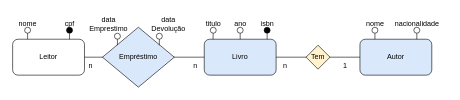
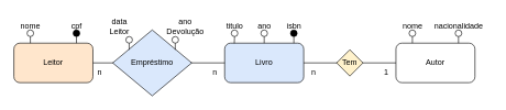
  <mxCell id="0" />
  <mxCell id="1" parent="0" />
  <mxCell id="2" value="Livro" style="rounded=1;whiteSpace=wrap;html=1;fillColor=#dae8fc;" parent="1" vertex="1"><mxGeometry x="340" y="65" width="120" height="60" as="geometry" /></mxCell>
- <mxCell id="3" value="Autor" style="rounded=1;whiteSpace=wrap;html=1;fillColor=#dae8fc;" parent="1" vertex="1"><mxGeometry x="600" y="65" width="120" height="60" as="geometry" /></mxCell>
- <mxCell id="4" value="Leitor" style="rounded=1;whiteSpace=wrap;html=1;" parent="1" vertex="1"><mxGeometry x="20" y="65" width="120" height="60" as="geometry" /></mxCell>
+ <mxCell id="3" value="Autor" style="rounded=1;whiteSpace=wrap;html=1;" parent="1" vertex="1"><mxGeometry x="600" y="65" width="120" height="60" as="geometry" /></mxCell>
+ <mxCell id="4" value="Leitor" style="rounded=1;whiteSpace=wrap;html=1;fillColor=#ffe6cc;" parent="1" vertex="1"><mxGeometry x="20" y="65" width="120" height="60" as="geometry" /></mxCell>
  <mxCell id="5" value="" style="ellipse;whiteSpace=wrap;html=1;aspect=fixed;" vertex="1" parent="1"><mxGeometry x="350" y="45" width="10" height="10" as="geometry" /></mxCell>
  <mxCell id="6" value="" style="endArrow=none;html=1;rounded=0;entryX=0.5;entryY=1;entryDx=0;entryDy=0;exitX=0.122;exitY=0.004;exitDx=0;exitDy=0;exitPerimeter=0;" edge="1" parent="1" source="2" target="5"><mxGeometry width="50" height="50" relative="1" as="geometry"><mxPoint x="370" y="65" as="sourcePoint" /><mxPoint x="420" y="15" as="targetPoint" /></mxGeometry></mxCell>
  <mxCell id="7" value="titulo" style="text;html=1;align=center;verticalAlign=middle;resizable=0;points=[];autosize=1;strokeColor=none;fillColor=none;" vertex="1" parent="1"><mxGeometry x="330" y="25" width="50" height="30" as="geometry" /></mxCell>
  <mxCell id="8" value="" style="ellipse;whiteSpace=wrap;html=1;aspect=fixed;" vertex="1" parent="1"><mxGeometry x="395" y="45" width="10" height="10" as="geometry" /></mxCell>
  <mxCell id="9" value="" style="endArrow=none;html=1;rounded=0;entryX=0.5;entryY=1;entryDx=0;entryDy=0;exitX=0.122;exitY=0.004;exitDx=0;exitDy=0;exitPerimeter=0;" edge="1" parent="1" target="8"><mxGeometry width="50" height="50" relative="1" as="geometry"><mxPoint x="400" y="65" as="sourcePoint" /><mxPoint x="465" y="15" as="targetPoint" /></mxGeometry></mxCell>
  <mxCell id="10" value="" style="ellipse;whiteSpace=wrap;html=1;aspect=fixed;fillColor=#000000;" vertex="1" parent="1"><mxGeometry x="440" y="45" width="10" height="10" as="geometry" /></mxCell>
  <mxCell id="11" value="" style="endArrow=none;html=1;rounded=0;entryX=0.5;entryY=1;entryDx=0;entryDy=0;exitX=0.122;exitY=0.004;exitDx=0;exitDy=0;exitPerimeter=0;" edge="1" parent="1" target="10"><mxGeometry width="50" height="50" relative="1" as="geometry"><mxPoint x="445" y="65" as="sourcePoint" /><mxPoint x="510" y="15" as="targetPoint" /></mxGeometry></mxCell>
  <mxCell id="12" value="ano" style="text;html=1;align=center;verticalAlign=middle;resizable=0;points=[];autosize=1;strokeColor=none;fillColor=none;" vertex="1" parent="1"><mxGeometry x="380" y="25" width="40" height="30" as="geometry" /></mxCell>
  <mxCell id="13" value="isbn" style="text;html=1;align=center;verticalAlign=middle;resizable=0;points=[];autosize=1;strokeColor=none;fillColor=none;" vertex="1" parent="1"><mxGeometry x="420" y="25" width="50" height="30" as="geometry" /></mxCell>
  <mxCell id="14" value="" style="ellipse;whiteSpace=wrap;html=1;aspect=fixed;" vertex="1" parent="1"><mxGeometry x="620" y="45" width="10" height="10" as="geometry" /></mxCell>
  <mxCell id="15" value="" style="endArrow=none;html=1;rounded=0;entryX=0.5;entryY=1;entryDx=0;entryDy=0;exitX=0.122;exitY=0.004;exitDx=0;exitDy=0;exitPerimeter=0;" edge="1" parent="1" target="14"><mxGeometry width="50" height="50" relative="1" as="geometry"><mxPoint x="625" y="65" as="sourcePoint" /><mxPoint x="690" y="15" as="targetPoint" /></mxGeometry></mxCell>
  <mxCell id="16" value="" style="ellipse;whiteSpace=wrap;html=1;aspect=fixed;" vertex="1" parent="1"><mxGeometry x="690" y="45" width="10" height="10" as="geometry" /></mxCell>
  <mxCell id="17" value="" style="endArrow=none;html=1;rounded=0;entryX=0.5;entryY=1;entryDx=0;entryDy=0;exitX=0.122;exitY=0.004;exitDx=0;exitDy=0;exitPerimeter=0;" edge="1" parent="1" target="16"><mxGeometry width="50" height="50" relative="1" as="geometry"><mxPoint x="695" y="65" as="sourcePoint" /><mxPoint x="760" y="15" as="targetPoint" /></mxGeometry></mxCell>
  <mxCell id="18" value="nome" style="text;html=1;align=center;verticalAlign=middle;resizable=0;points=[];autosize=1;strokeColor=none;fillColor=none;" vertex="1" parent="1"><mxGeometry x="600" y="25" width="50" height="30" as="geometry" /></mxCell>
  <mxCell id="19" value="nacionalidade" style="text;html=1;align=center;verticalAlign=middle;resizable=0;points=[];autosize=1;strokeColor=none;fillColor=none;" vertex="1" parent="1"><mxGeometry x="645" y="25" width="100" height="30" as="geometry" /></mxCell>
  <mxCell id="20" value="" style="ellipse;whiteSpace=wrap;html=1;aspect=fixed;" vertex="1" parent="1"><mxGeometry x="40" y="45" width="10" height="10" as="geometry" /></mxCell>
  <mxCell id="21" value="" style="endArrow=none;html=1;rounded=0;entryX=0.5;entryY=1;entryDx=0;entryDy=0;exitX=0.122;exitY=0.004;exitDx=0;exitDy=0;exitPerimeter=0;" edge="1" parent="1" target="20"><mxGeometry width="50" height="50" relative="1" as="geometry"><mxPoint x="45" y="65" as="sourcePoint" /><mxPoint x="110" y="15" as="targetPoint" /></mxGeometry></mxCell>
  <mxCell id="22" value="" style="ellipse;whiteSpace=wrap;html=1;aspect=fixed;fillColor=#000000;" vertex="1" parent="1"><mxGeometry x="110" y="45" width="10" height="10" as="geometry" /></mxCell>
  <mxCell id="23" value="" style="endArrow=none;html=1;rounded=0;entryX=0.5;entryY=1;entryDx=0;entryDy=0;exitX=0.122;exitY=0.004;exitDx=0;exitDy=0;exitPerimeter=0;" edge="1" parent="1" target="22"><mxGeometry width="50" height="50" relative="1" as="geometry"><mxPoint x="115" y="65" as="sourcePoint" /><mxPoint x="180" y="15" as="targetPoint" /></mxGeometry></mxCell>
  <mxCell id="24" value="nome" style="text;html=1;align=center;verticalAlign=middle;resizable=0;points=[];autosize=1;strokeColor=none;fillColor=none;" vertex="1" parent="1"><mxGeometry x="20" y="25" width="50" height="30" as="geometry" /></mxCell>
  <mxCell id="25" value="cpf" style="text;html=1;align=center;verticalAlign=middle;resizable=0;points=[];autosize=1;strokeColor=none;fillColor=none;" vertex="1" parent="1"><mxGeometry x="95" y="25" width="40" height="30" as="geometry" /></mxCell>
  <mxCell id="26" value="" style="endArrow=none;html=1;rounded=0;" edge="1" parent="1" target="3"><mxGeometry width="50" height="50" relative="1" as="geometry"><mxPoint x="460" y="95" as="sourcePoint" /><mxPoint x="510" y="45" as="targetPoint" /></mxGeometry></mxCell>
  <mxCell id="27" value="Tem" style="rhombus;whiteSpace=wrap;html=1;fillColor=#fff2cc;" vertex="1" parent="1"><mxGeometry x="510" y="75" width="40" height="40" as="geometry" /></mxCell>
- <mxCell id="28" value="1" style="text;html=1;align=center;verticalAlign=middle;resizable=0;points=[];autosize=1;strokeColor=none;fillColor=none;" vertex="1" parent="1"><mxGeometry x="560" y="95" width="30" height="30" as="geometry" /></mxCell>
+ <mxCell id="28" value="1" style="text;html=1;align=center;verticalAlign=middle;resizable=0;points=[];autosize=1;strokeColor=none;fillColor=none;" vertex="1" parent="1"><mxGeometry x="570" y="95" width="30" height="30" as="geometry" /></mxCell>
  <mxCell id="29" value="n" style="text;html=1;align=center;verticalAlign=middle;resizable=0;points=[];autosize=1;strokeColor=none;fillColor=none;" vertex="1" parent="1"><mxGeometry x="460" y="95" width="30" height="30" as="geometry" /></mxCell>
  <mxCell id="30" value="" style="endArrow=none;html=1;rounded=0;" edge="1" parent="1" target="2"><mxGeometry width="50" height="50" relative="1" as="geometry"><mxPoint x="140" y="95" as="sourcePoint" /><mxPoint x="190" y="45" as="targetPoint" /></mxGeometry></mxCell>
  <mxCell id="31" value="n" style="text;html=1;align=center;verticalAlign=middle;resizable=0;points=[];autosize=1;strokeColor=none;fillColor=none;" vertex="1" parent="1"><mxGeometry x="310" y="95" width="30" height="30" as="geometry" /></mxCell>
  <mxCell id="32" value="n" style="text;html=1;align=center;verticalAlign=middle;resizable=0;points=[];autosize=1;strokeColor=none;fillColor=none;" vertex="1" parent="1"><mxGeometry x="135" y="95" width="30" height="30" as="geometry" /></mxCell>
  <mxCell id="33" value="Empréstimo" style="rhombus;whiteSpace=wrap;html=1;fillColor=#dae8fc;" vertex="1" parent="1"><mxGeometry x="170" y="45" width="120" height="100" as="geometry" /></mxCell>
  <mxCell id="34" value="" style="ellipse;whiteSpace=wrap;html=1;aspect=fixed;" vertex="1" parent="1"><mxGeometry x="190" y="55" width="10" height="10" as="geometry" /></mxCell>
  <mxCell id="35" value="" style="endArrow=none;html=1;rounded=0;entryX=0.5;entryY=1;entryDx=0;entryDy=0;exitX=0.122;exitY=0.004;exitDx=0;exitDy=0;exitPerimeter=0;" edge="1" parent="1" target="34"><mxGeometry width="50" height="50" relative="1" as="geometry"><mxPoint x="195" y="75" as="sourcePoint" /><mxPoint x="260" y="25" as="targetPoint" /></mxGeometry></mxCell>
  <mxCell id="36" value="" style="ellipse;whiteSpace=wrap;html=1;aspect=fixed;" vertex="1" parent="1"><mxGeometry x="260" y="55" width="10" height="10" as="geometry" /></mxCell>
  <mxCell id="37" value="" style="endArrow=none;html=1;rounded=0;entryX=0.5;entryY=1;entryDx=0;entryDy=0;exitX=0.122;exitY=0.004;exitDx=0;exitDy=0;exitPerimeter=0;" edge="1" parent="1" target="36"><mxGeometry width="50" height="50" relative="1" as="geometry"><mxPoint x="265" y="75" as="sourcePoint" /><mxPoint x="330" y="25" as="targetPoint" /></mxGeometry></mxCell>
- <mxCell id="38" value="data&lt;div&gt;Emprestimo&lt;/div&gt;" style="text;html=1;align=center;verticalAlign=middle;resizable=0;points=[];autosize=1;strokeColor=none;fillColor=none;" vertex="1" parent="1"><mxGeometry x="135" y="20" width="90" height="40" as="geometry" /></mxCell>
- <mxCell id="39" value="data&lt;div&gt;Devolução&lt;/div&gt;" style="text;html=1;align=center;verticalAlign=middle;resizable=0;points=[];autosize=1;strokeColor=none;fillColor=none;" vertex="1" parent="1"><mxGeometry x="240" y="20" width="80" height="40" as="geometry" /></mxCell>
+ <mxCell id="38" value="data&lt;div&gt;Leitor&lt;/div&gt;" style="text;html=1;align=center;verticalAlign=middle;resizable=0;points=[];autosize=1;strokeColor=none;fillColor=none;" vertex="1" parent="1"><mxGeometry x="135" y="20" width="90" height="40" as="geometry" /></mxCell>
+ <mxCell id="39" value="ano&lt;div&gt;Devolução&lt;/div&gt;" style="text;html=1;align=center;verticalAlign=middle;resizable=0;points=[];autosize=1;strokeColor=none;fillColor=none;" vertex="1" parent="1"><mxGeometry x="240" y="20" width="80" height="40" as="geometry" /></mxCell>
